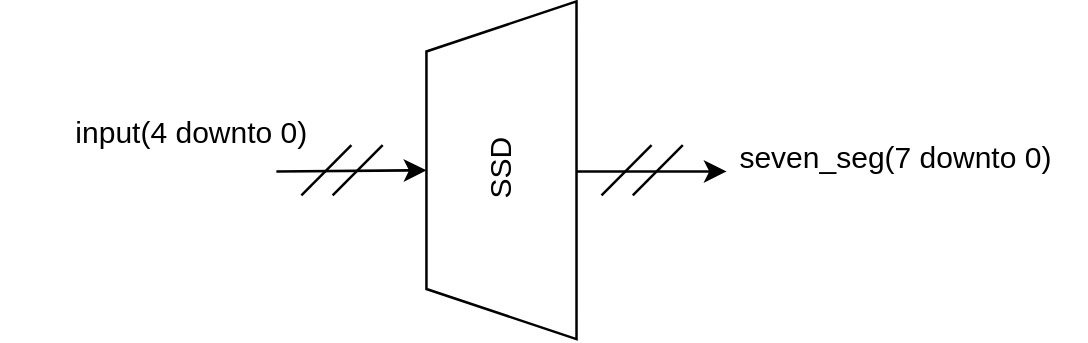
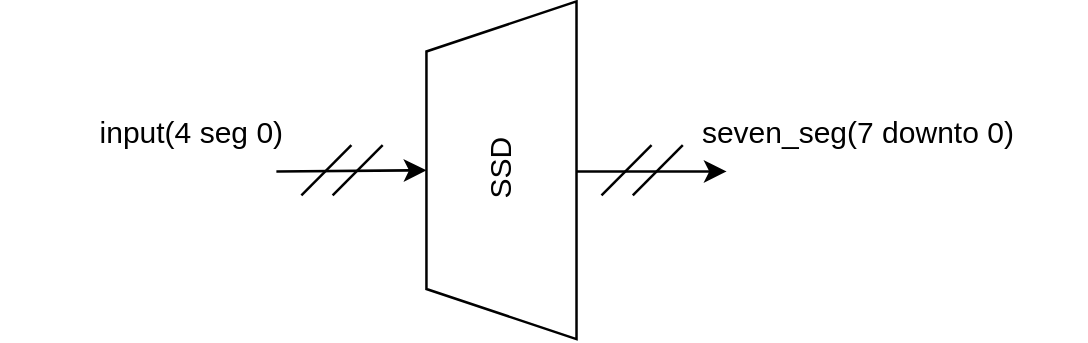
  <mxCell id="0" />
  <mxCell id="1" parent="0" />
  <mxCell id="2" value="SSD" style="shape=trapezoid;perimeter=trapezoidPerimeter;whiteSpace=wrap;html=1;fixedSize=1;rotation=-90;" vertex="1" parent="1"><mxGeometry x="132.5" y="20.5" width="135" height="60" as="geometry" /></mxCell>
  <mxCell id="3" value="" style="group" vertex="1" connectable="0" parent="1"><mxGeometry x="110" y="40.5" width="42.5" height="20" as="geometry" /></mxCell>
  <mxCell id="4" value="" style="endArrow=classic;html=1;rounded=0;entryX=0.5;entryY=0;entryDx=0;entryDy=0;" edge="1" parent="3" target="2"><mxGeometry width="50" height="50" relative="1" as="geometry"><mxPoint y="10.5" as="sourcePoint" /><mxPoint x="120" y="-2.5" as="targetPoint" /></mxGeometry></mxCell>
  <mxCell id="5" value="" style="endArrow=none;html=1;rounded=0;" edge="1" parent="3"><mxGeometry width="50" height="50" relative="1" as="geometry"><mxPoint x="10" y="20" as="sourcePoint" /><mxPoint x="30" as="targetPoint" /></mxGeometry></mxCell>
  <mxCell id="6" value="" style="endArrow=none;html=1;rounded=0;" edge="1" parent="3"><mxGeometry width="50" height="50" relative="1" as="geometry"><mxPoint x="22.5" y="20" as="sourcePoint" /><mxPoint x="42.5" as="targetPoint" /></mxGeometry></mxCell>
  <mxCell id="7" value="" style="group" vertex="1" connectable="0" parent="1"><mxGeometry x="230" y="40.5" width="42.5" height="20" as="geometry" /></mxCell>
  <mxCell id="8" value="" style="endArrow=classic;html=1;rounded=0;" edge="1" parent="7"><mxGeometry width="50" height="50" relative="1" as="geometry"><mxPoint y="10.5" as="sourcePoint" /><mxPoint x="60" y="10.5" as="targetPoint" /></mxGeometry></mxCell>
  <mxCell id="9" value="" style="endArrow=none;html=1;rounded=0;" edge="1" parent="7"><mxGeometry width="50" height="50" relative="1" as="geometry"><mxPoint x="10" y="20" as="sourcePoint" /><mxPoint x="30" as="targetPoint" /></mxGeometry></mxCell>
  <mxCell id="10" value="" style="endArrow=none;html=1;rounded=0;" edge="1" parent="7"><mxGeometry width="50" height="50" relative="1" as="geometry"><mxPoint x="22.5" y="20" as="sourcePoint" /><mxPoint x="42.5" as="targetPoint" /></mxGeometry></mxCell>
- <mxCell id="11" value="input(4 downto 0)" style="text;html=1;strokeColor=none;fillColor=none;align=center;verticalAlign=middle;whiteSpace=wrap;rounded=0;" vertex="1" parent="1"><mxGeometry x="20" y="20.5" width="112.5" height="30" as="geometry" /></mxCell>
- <mxCell id="12" value="seven_seg(7 downto 0)" style="text;html=1;strokeColor=none;fillColor=none;align=center;verticalAlign=middle;whiteSpace=wrap;rounded=0;" vertex="1" parent="1"><mxGeometry x="287.5" y="30.5" width="140" height="30" as="geometry" /></mxCell>
+ <mxCell id="11" value="input(4 seg 0)" style="text;html=1;strokeColor=none;fillColor=none;align=center;verticalAlign=middle;whiteSpace=wrap;rounded=0;" vertex="1" parent="1"><mxGeometry x="20" y="20.5" width="112.5" height="30" as="geometry" /></mxCell>
+ <mxCell id="12" value="seven_seg(7 downto 0)" style="text;html=1;strokeColor=none;fillColor=none;align=center;verticalAlign=middle;whiteSpace=wrap;rounded=0;" vertex="1" parent="1"><mxGeometry x="272.5" y="20.5" width="140" height="30" as="geometry" /></mxCell>
